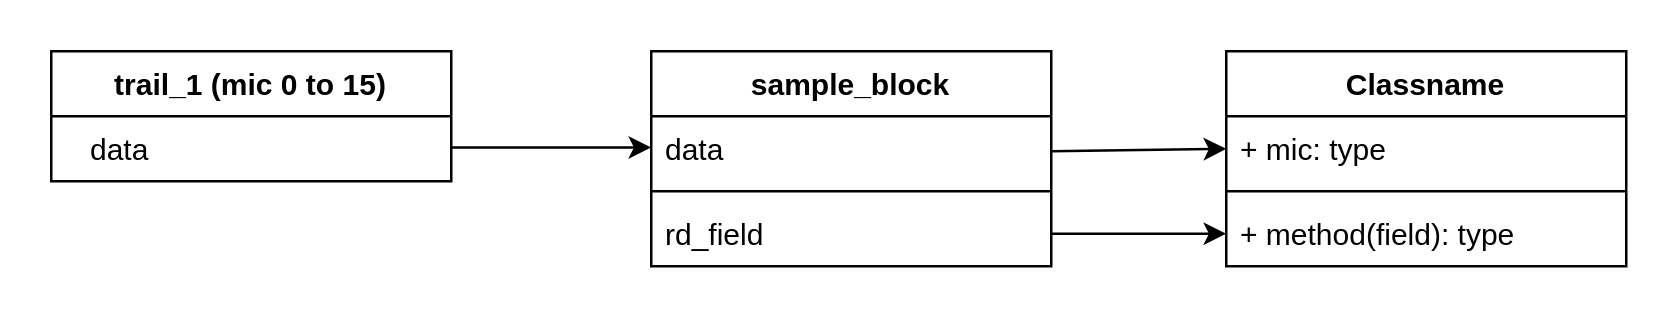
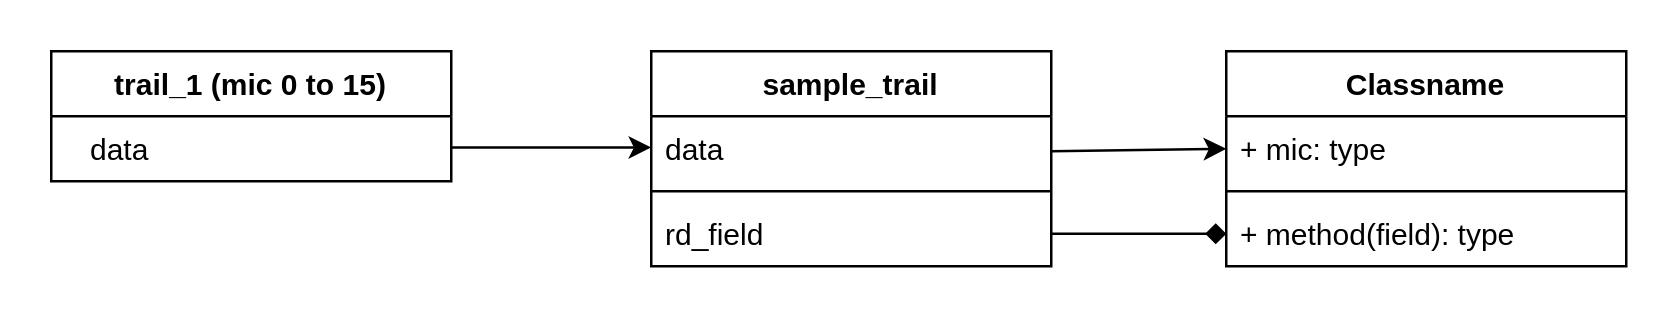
  <mxCell id="0" />
  <mxCell id="1" parent="0" />
  <mxCell id="2" value="" style="endArrow=classic;html=1;rounded=0;exitX=1;exitY=0.5;exitDx=0;exitDy=0;" edge="1" parent="1"><mxGeometry width="50" height="50" relative="1" as="geometry"><mxPoint x="180" y="58.5" as="sourcePoint" /><mxPoint x="260" y="58.5" as="targetPoint" /></mxGeometry></mxCell>
- <mxCell id="3" value="sample_block" style="swimlane;fontStyle=1;align=center;verticalAlign=top;childLayout=stackLayout;horizontal=1;startSize=26;horizontalStack=0;resizeParent=1;resizeParentMax=0;resizeLast=0;collapsible=1;marginBottom=0;" vertex="1" parent="1"><mxGeometry x="260" y="20" width="160" height="86" as="geometry" /></mxCell>
+ <mxCell id="3" value="sample_trail" style="swimlane;fontStyle=1;align=center;verticalAlign=top;childLayout=stackLayout;horizontal=1;startSize=26;horizontalStack=0;resizeParent=1;resizeParentMax=0;resizeLast=0;collapsible=1;marginBottom=0;" vertex="1" parent="1"><mxGeometry x="260" y="20" width="160" height="86" as="geometry" /></mxCell>
  <mxCell id="4" value="data" style="text;strokeColor=none;fillColor=none;align=left;verticalAlign=top;spacingLeft=4;spacingRight=4;overflow=hidden;rotatable=0;points=[[0,0.5],[1,0.5]];portConstraint=eastwest;" vertex="1" parent="3"><mxGeometry y="26" width="160" height="26" as="geometry" /></mxCell>
  <mxCell id="5" value="" style="line;strokeWidth=1;fillColor=none;align=left;verticalAlign=middle;spacingTop=-1;spacingLeft=3;spacingRight=3;rotatable=0;labelPosition=right;points=[];portConstraint=eastwest;" vertex="1" parent="3"><mxGeometry y="52" width="160" height="8" as="geometry" /></mxCell>
  <mxCell id="6" value="rd_field" style="text;strokeColor=none;fillColor=none;align=left;verticalAlign=top;spacingLeft=4;spacingRight=4;overflow=hidden;rotatable=0;points=[[0,0.5],[1,0.5]];portConstraint=eastwest;" vertex="1" parent="3"><mxGeometry y="60" width="160" height="26" as="geometry" /></mxCell>
  <mxCell id="7" value="trail_1 (mic 0 to 15) " style="swimlane;fontStyle=1;align=center;verticalAlign=top;childLayout=stackLayout;horizontal=1;startSize=26;horizontalStack=0;resizeParent=1;resizeParentMax=0;resizeLast=0;collapsible=1;marginBottom=0;" vertex="1" parent="1"><mxGeometry x="20" y="20" width="160" height="52" as="geometry" /></mxCell>
  <mxCell id="8" value="data&#10;" style="text;strokeColor=none;fillColor=none;align=left;verticalAlign=top;spacingLeft=4;spacingRight=4;overflow=hidden;rotatable=0;points=[[0,0.5],[1,0.5]];portConstraint=eastwest;" vertex="1" parent="1"><mxGeometry x="30" y="46" width="160" height="26" as="geometry" /></mxCell>
  <mxCell id="9" value="Classname" style="swimlane;fontStyle=1;align=center;verticalAlign=top;childLayout=stackLayout;horizontal=1;startSize=26;horizontalStack=0;resizeParent=1;resizeParentMax=0;resizeLast=0;collapsible=1;marginBottom=0;" vertex="1" parent="1"><mxGeometry x="490" y="20" width="160" height="86" as="geometry" /></mxCell>
  <mxCell id="10" value="+ mic: type" style="text;strokeColor=none;fillColor=none;align=left;verticalAlign=top;spacingLeft=4;spacingRight=4;overflow=hidden;rotatable=0;points=[[0,0.5],[1,0.5]];portConstraint=eastwest;" vertex="1" parent="9"><mxGeometry y="26" width="160" height="26" as="geometry" /></mxCell>
  <mxCell id="11" value="" style="line;strokeWidth=1;fillColor=none;align=left;verticalAlign=middle;spacingTop=-1;spacingLeft=3;spacingRight=3;rotatable=0;labelPosition=right;points=[];portConstraint=eastwest;" vertex="1" parent="9"><mxGeometry y="52" width="160" height="8" as="geometry" /></mxCell>
  <mxCell id="12" value="+ method(field): type" style="text;strokeColor=none;fillColor=none;align=left;verticalAlign=top;spacingLeft=4;spacingRight=4;overflow=hidden;rotatable=0;points=[[0,0.5],[1,0.5]];portConstraint=eastwest;" vertex="1" parent="9"><mxGeometry y="60" width="160" height="26" as="geometry" /></mxCell>
  <mxCell id="13" value="" style="endArrow=classic;html=1;rounded=0;entryX=0;entryY=0.5;entryDx=0;entryDy=0;" edge="1" parent="1" target="10"><mxGeometry width="50" height="50" relative="1" as="geometry"><mxPoint x="420" y="60" as="sourcePoint" /><mxPoint x="470" y="10" as="targetPoint" /></mxGeometry></mxCell>
- <mxCell id="14" value="" style="endArrow=classic;html=1;rounded=0;entryX=0;entryY=0.5;entryDx=0;entryDy=0;exitX=1;exitY=0.5;exitDx=0;exitDy=0;" edge="1" parent="1" source="6" target="12"><mxGeometry width="50" height="50" relative="1" as="geometry"><mxPoint x="380" y="280" as="sourcePoint" /><mxPoint x="430" y="230" as="targetPoint" /></mxGeometry></mxCell>
+ <mxCell id="14" value="" style="endArrow=diamond;html=1;rounded=0;entryX=0;entryY=0.5;entryDx=0;entryDy=0;exitX=1;exitY=0.5;exitDx=0;exitDy=0;" edge="1" parent="1" source="6" target="12"><mxGeometry width="50" height="50" relative="1" as="geometry"><mxPoint x="380" y="280" as="sourcePoint" /><mxPoint x="430" y="230" as="targetPoint" /></mxGeometry></mxCell>
